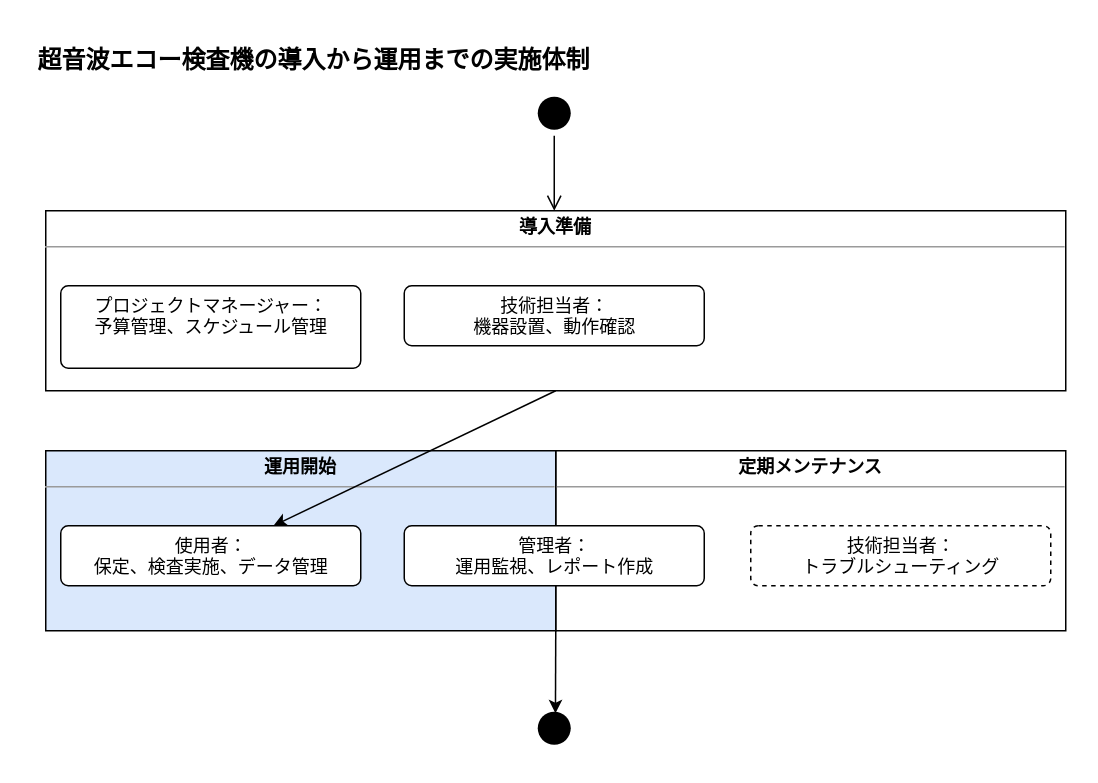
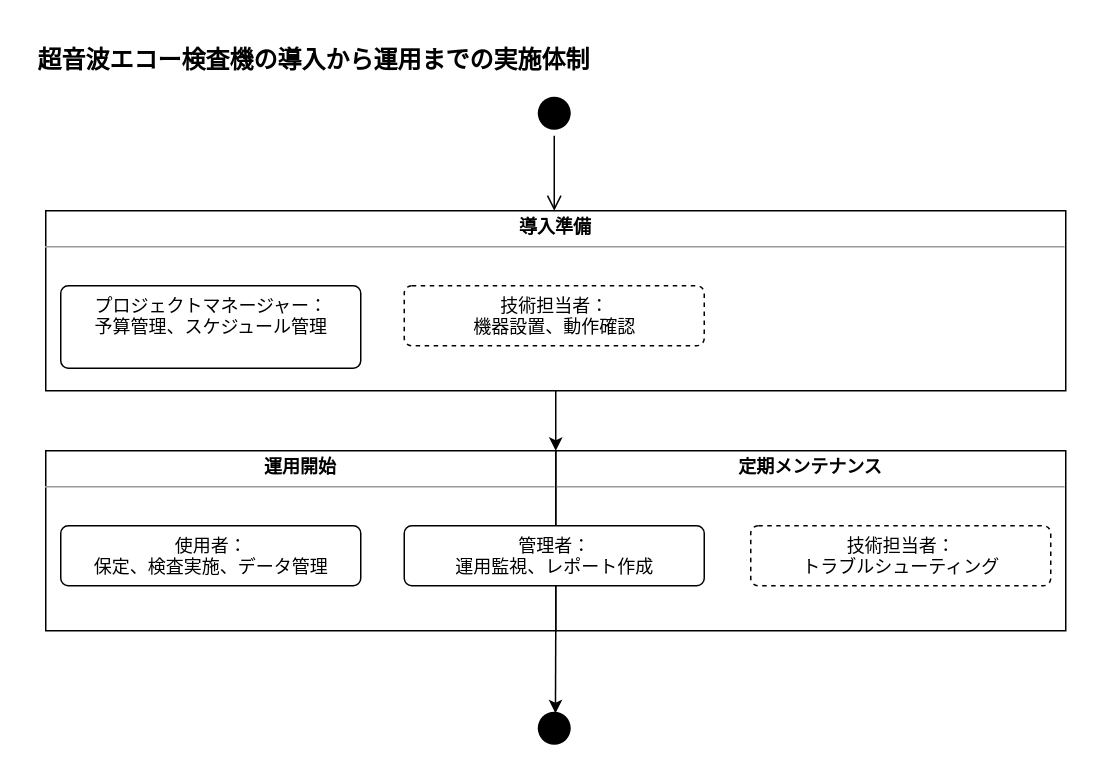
  <mxCell id="0" />
  <mxCell id="1" parent="0" />
  <mxCell id="2" style="edgeStyle=none;html=1;exitX=0;exitY=1;exitDx=0;exitDy=0;entryX=0.527;entryY=0.167;entryDx=0;entryDy=0;strokeColor=#000000;entryPerimeter=0;" parent="1" source="3" target="7" edge="1"><mxGeometry relative="1" as="geometry" /></mxCell>
  <mxCell id="3" value="&lt;p style=&quot;margin:0px;margin-top:4px;text-align:center;&quot;&gt;&lt;b&gt;定期メンテナンス&lt;/b&gt;&lt;/p&gt;&lt;hr size=&quot;1&quot;&gt;&lt;div style=&quot;height:2px;&quot;&gt;&lt;/div&gt;" style="verticalAlign=top;align=left;overflow=fill;fontSize=12;fontFamily=Helvetica;html=1;" parent="1" vertex="1"><mxGeometry x="370" y="300" width="340" height="120" as="geometry" /></mxCell>
- <mxCell id="4" value="&lt;p style=&quot;margin:0px;margin-top:4px;text-align:center;&quot;&gt;&lt;b&gt;運用開始&lt;/b&gt;&lt;/p&gt;&lt;hr size=&quot;1&quot;&gt;&lt;div style=&quot;height:2px;&quot;&gt;&lt;/div&gt;" style="verticalAlign=top;align=left;overflow=fill;fontSize=12;fontFamily=Helvetica;html=1;fillColor=#dae8fc;" parent="1" vertex="1"><mxGeometry x="30" y="300" width="340" height="120" as="geometry" /></mxCell>
+ <mxCell id="4" value="&lt;p style=&quot;margin:0px;margin-top:4px;text-align:center;&quot;&gt;&lt;b&gt;運用開始&lt;/b&gt;&lt;/p&gt;&lt;hr size=&quot;1&quot;&gt;&lt;div style=&quot;height:2px;&quot;&gt;&lt;/div&gt;" style="verticalAlign=top;align=left;overflow=fill;fontSize=12;fontFamily=Helvetica;html=1;" parent="1" vertex="1"><mxGeometry x="30" y="300" width="340" height="120" as="geometry" /></mxCell>
  <mxCell id="5" value="" style="ellipse;html=1;shape=startState;fillColor=#000000;strokeColor=none;" parent="1" vertex="1"><mxGeometry x="354" y="60" width="30" height="30" as="geometry" /></mxCell>
  <mxCell id="6" value="" style="edgeStyle=orthogonalEdgeStyle;html=1;verticalAlign=bottom;endArrow=open;endSize=8;strokeColor=#000000;" parent="1" source="5" edge="1"><mxGeometry relative="1" as="geometry"><mxPoint x="369" y="140" as="targetPoint" /></mxGeometry></mxCell>
  <mxCell id="7" value="" style="ellipse;html=1;shape=endState;fillColor=#000000;strokeColor=none;" parent="1" vertex="1"><mxGeometry x="354" y="470" width="30" height="30" as="geometry" /></mxCell>
- <mxCell id="8" style="edgeStyle=none;html=1;exitX=0.5;exitY=1;exitDx=0;exitDy=0;strokeColor=#000000;" parent="1" source="9" target="12" edge="1"><mxGeometry relative="1" as="geometry" /></mxCell>
+ <mxCell id="8" style="edgeStyle=none;html=1;exitX=0.5;exitY=1;exitDx=0;exitDy=0;entryX=1;entryY=0;entryDx=0;entryDy=0;strokeColor=#000000;" parent="1" source="9" target="4" edge="1"><mxGeometry relative="1" as="geometry" /></mxCell>
  <mxCell id="9" value="&lt;p style=&quot;margin:0px;margin-top:4px;text-align:center;&quot;&gt;&lt;b&gt;導入準備&lt;/b&gt;&lt;/p&gt;&lt;hr size=&quot;1&quot;&gt;&lt;div style=&quot;height:2px;&quot;&gt;&lt;/div&gt;" style="verticalAlign=top;align=left;overflow=fill;fontSize=12;fontFamily=Helvetica;html=1;" parent="1" vertex="1"><mxGeometry x="30" y="140" width="680" height="120" as="geometry" /></mxCell>
  <mxCell id="10" value="プロジェクトマネージャー：&lt;br&gt;予算管理、スケジュール管理" style="html=1;align=center;verticalAlign=top;rounded=1;absoluteArcSize=1;arcSize=10;dashed=0;" parent="1" vertex="1"><mxGeometry x="40" y="190" width="200" height="55" as="geometry" /></mxCell>
- <mxCell id="11" value="技術担当者：&lt;br&gt;機器設置、動作確認" style="html=1;align=center;verticalAlign=top;rounded=1;absoluteArcSize=1;arcSize=10;dashed=0;" parent="1" vertex="1"><mxGeometry x="269" y="190" width="200" height="40" as="geometry" /></mxCell>
+ <mxCell id="11" value="技術担当者：&lt;br&gt;機器設置、動作確認" style="html=1;align=center;verticalAlign=top;rounded=1;absoluteArcSize=1;arcSize=10;dashed=1;" parent="1" vertex="1"><mxGeometry x="269" y="190" width="200" height="40" as="geometry" /></mxCell>
  <mxCell id="12" value="使用者：&lt;br&gt;保定、検査実施、データ管理" style="html=1;align=center;verticalAlign=top;rounded=1;absoluteArcSize=1;arcSize=10;dashed=0;" parent="1" vertex="1"><mxGeometry x="40" y="350" width="200" height="40" as="geometry" /></mxCell>
  <mxCell id="13" value="管理者：&lt;br&gt;運用監視、レポート作成" style="html=1;align=center;verticalAlign=top;rounded=1;absoluteArcSize=1;arcSize=10;dashed=0;" parent="1" vertex="1"><mxGeometry x="269" y="350" width="200" height="40" as="geometry" /></mxCell>
  <mxCell id="14" value="技術担当者：&lt;br&gt;トラブルシューティング" style="html=1;align=center;verticalAlign=top;rounded=1;absoluteArcSize=1;arcSize=10;dashed=1;" parent="1" vertex="1"><mxGeometry x="500" y="350" width="200" height="40" as="geometry" /></mxCell>
  <mxCell id="15" value="超音波エコー検査機の導入から運用までの実施体制" style="text;align=left;fontStyle=1;verticalAlign=middle;spacingLeft=3;spacingRight=3;strokeColor=none;rotatable=0;points=[[0,0.5],[1,0.5]];portConstraint=eastwest;fontSize=16;" parent="1" vertex="1"><mxGeometry x="20" width="320" height="36" as="geometry" y="20" /></mxCell>
